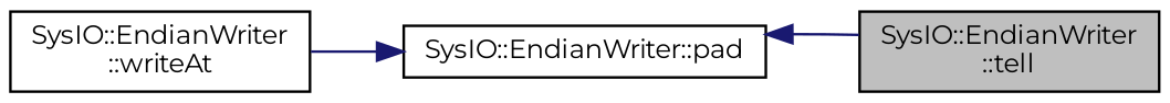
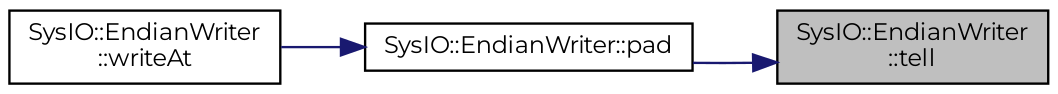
  digraph {
    fontname=Montserrat
    rankdir=RL
    node [color=black fillcolor=white fontname=Montserrat fontsize=10 shape=record style=filled]
    edge [color=midnightblue dir=back fontname=Montserrat fontsize=10 labelfontname=Helvetica labelfontsize=10 style=solid]
    n1 [fillcolor=grey75 fontcolor=black height=0.2 label="SysIO::EndianWriter\l::tell" width=0.4]
    n2 [height=0.2 label="SysIO::EndianWriter::pad" width=0.4]
    n3 [height=0.2 label="SysIO::EndianWriter\l::writeAt" width=0.4]
-   n2 -> n1
+   n1 -> n2
    n2 -> n3
  }
